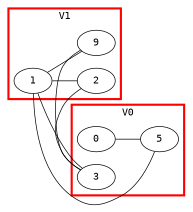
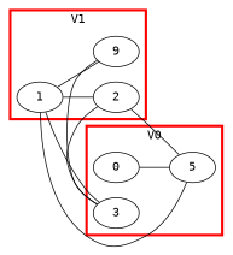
  graph {
    fontname="DejaVu Sans Mono"
    rankdir=LR
    node [fontname="DejaVu Sans Mono"]
    edge [fontname="DejaVu Sans Mono"]
    1
    2
    n3 [label=9]
    0
    3
    5
    subgraph cluster_1 {
      color=red
      label=V1
      penwidth=3
      1
      2
      n3
    }
    subgraph cluster_2 {
      color=red
      label=V0
      penwidth=3
      0
      3
      5
    }
    1 -- 2
    1 -- n3
    1 -- 3
    1 -- 5
    2 -- 3
+   2 -- 5
    0 -- 5
    3 -- n3
  }
